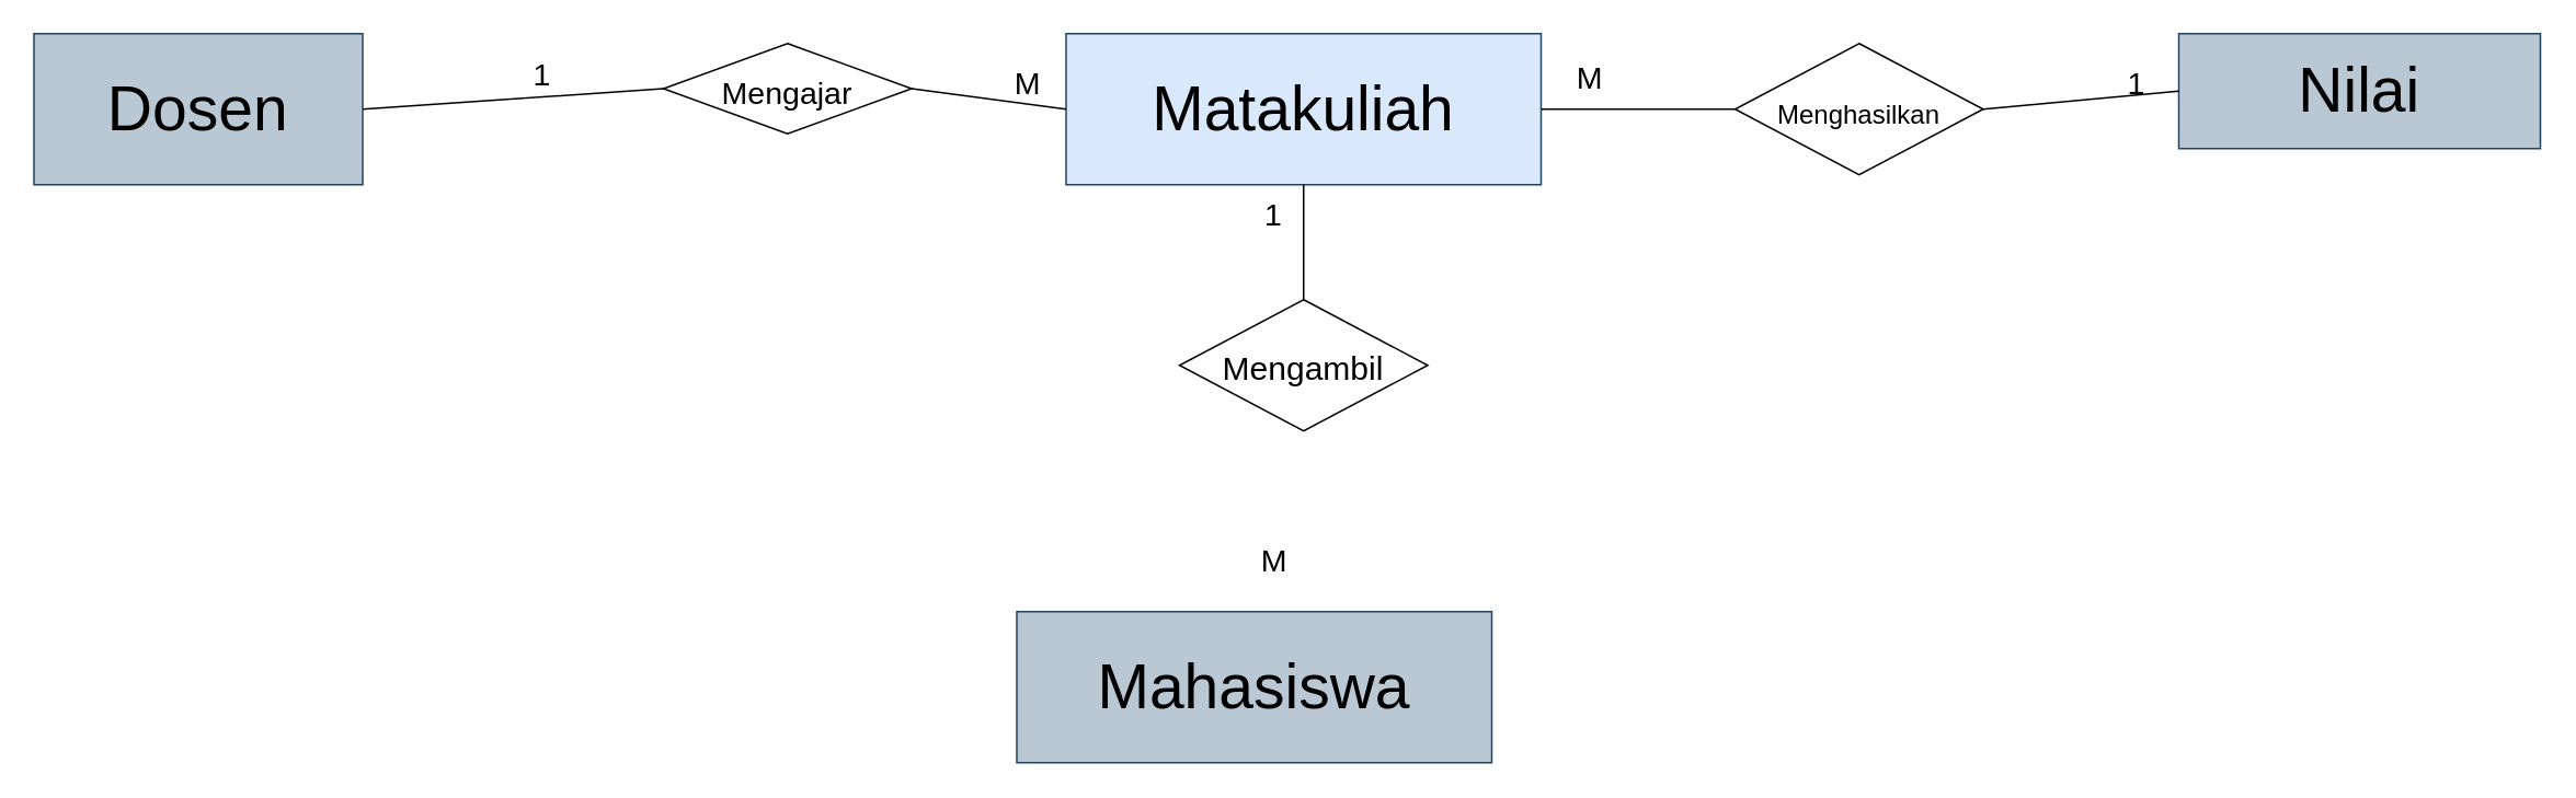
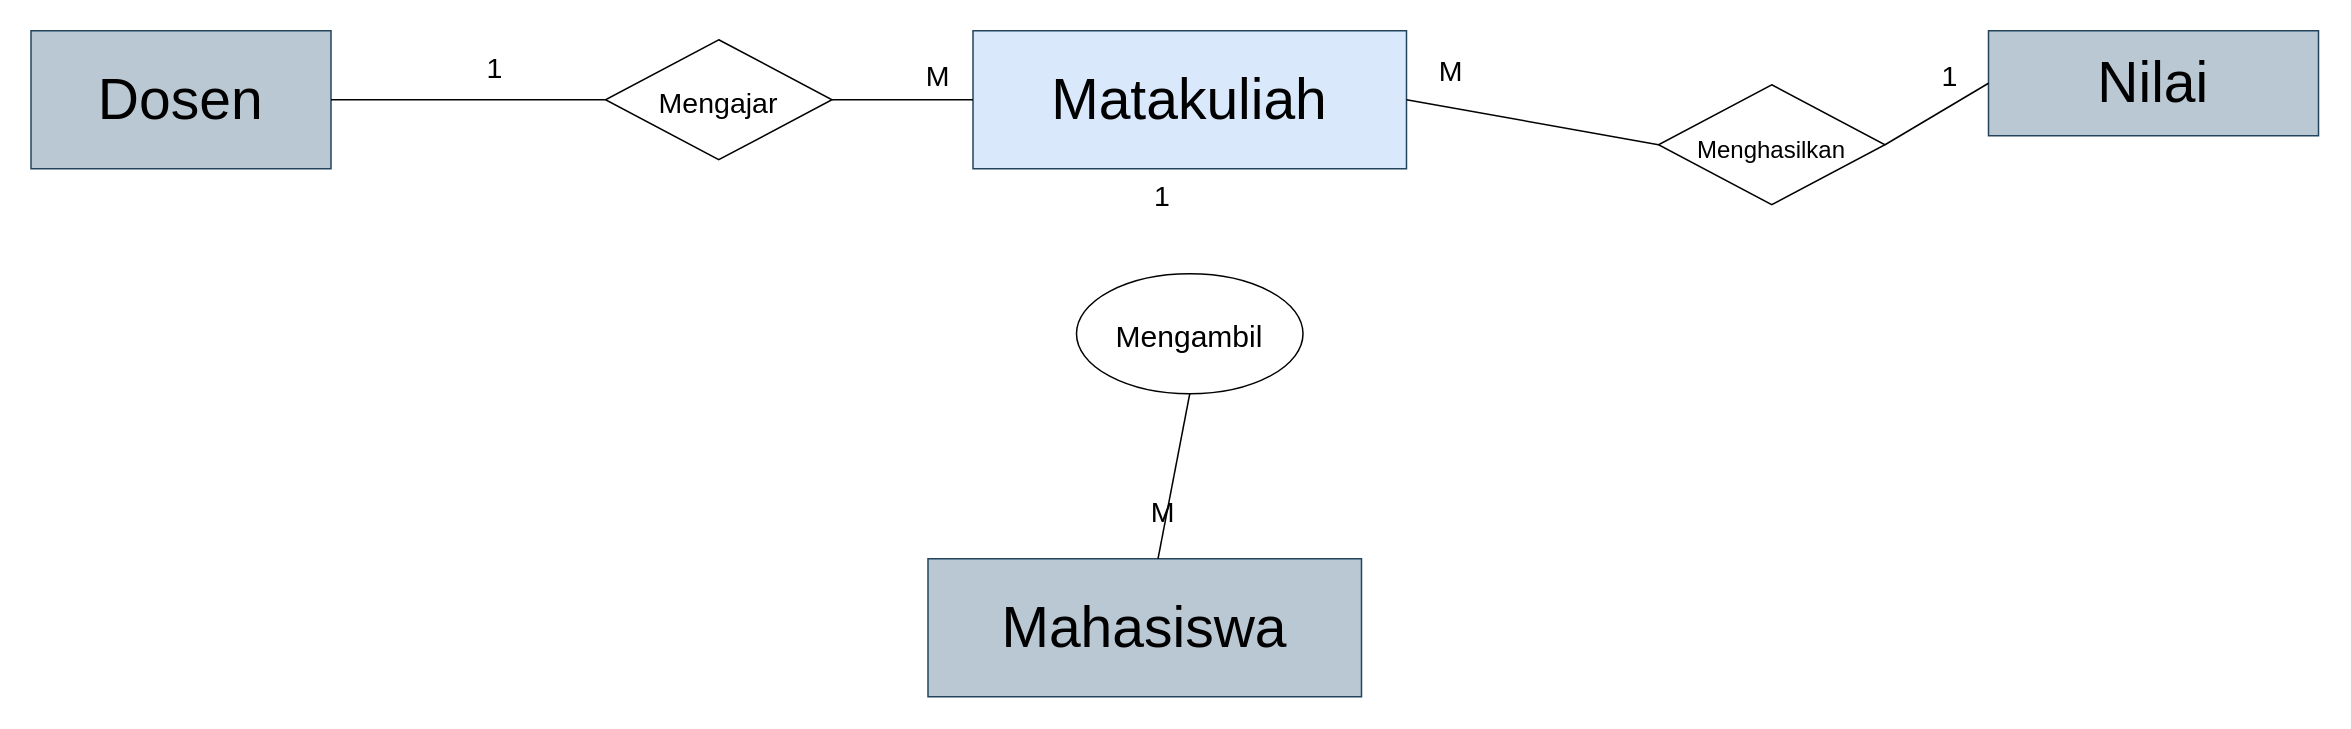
  <mxCell id="0" />
  <mxCell id="1" parent="0" />
  <mxCell id="2" value="&lt;font color=&quot;#000000&quot; style=&quot;font-size: 38px;&quot;&gt;Mahasiswa&lt;/font&gt;" style="rounded=0;whiteSpace=wrap;html=1;fillColor=#bac8d3;strokeColor=#23445d;" vertex="1" parent="1"><mxGeometry x="618" y="372" width="289" height="92" as="geometry" /></mxCell>
  <mxCell id="3" value="&lt;font color=&quot;#000000&quot; style=&quot;font-size: 38px;&quot;&gt;Dosen&lt;/font&gt;" style="rounded=0;whiteSpace=wrap;html=1;fillColor=#bac8d3;strokeColor=#23445d;" vertex="1" parent="1"><mxGeometry x="20" y="20" width="200" height="92" as="geometry" /></mxCell>
  <mxCell id="4" value="&lt;font color=&quot;#000000&quot; style=&quot;font-size: 38px;&quot;&gt;Matakuliah&lt;/font&gt;" style="rounded=0;whiteSpace=wrap;html=1;fillColor=#dae8fc;strokeColor=#23445d;" vertex="1" parent="1"><mxGeometry x="648" y="20" width="289" height="92" as="geometry" /></mxCell>
  <mxCell id="5" value="&lt;font color=&quot;#000000&quot; style=&quot;font-size: 38px;&quot;&gt;Nilai&lt;/font&gt;" style="rounded=0;whiteSpace=wrap;html=1;fillColor=#bac8d3;strokeColor=#23445d;" vertex="1" parent="1"><mxGeometry x="1325" y="20" width="220" height="70" as="geometry" /></mxCell>
- <mxCell id="6" value="&lt;font style=&quot;font-size: 19px;&quot;&gt;Mengajar&lt;/font&gt;" style="rhombus;whiteSpace=wrap;html=1;strokeColor=#000000;fontSize=26;fontColor=#000000;fillColor=none;" vertex="1" parent="1"><mxGeometry x="403" y="26" width="151" height="55" as="geometry" /></mxCell>
- <mxCell id="7" value="&lt;font style=&quot;font-size: 16px;&quot;&gt;Menghasilkan&lt;/font&gt;" style="rhombus;whiteSpace=wrap;html=1;strokeColor=#000000;fontSize=26;fontColor=#000000;fillColor=none;" vertex="1" parent="1"><mxGeometry x="1055" y="26" width="151" height="80" as="geometry" /></mxCell>
- <mxCell id="8" value="&lt;font style=&quot;font-size: 20px;&quot;&gt;Mengambil&lt;/font&gt;" style="rhombus;whiteSpace=wrap;html=1;strokeColor=#000000;fontSize=26;fontColor=#000000;fillColor=none;" vertex="1" parent="1"><mxGeometry x="717" y="182" width="151" height="80" as="geometry" /></mxCell>
+ <mxCell id="6" value="&lt;font style=&quot;font-size: 19px;&quot;&gt;Mengajar&lt;/font&gt;" style="rhombus;whiteSpace=wrap;html=1;strokeColor=#000000;fontSize=26;fontColor=#000000;fillColor=none;" vertex="1" parent="1"><mxGeometry x="403" y="26" width="151" height="80" as="geometry" /></mxCell>
+ <mxCell id="7" value="&lt;font style=&quot;font-size: 16px;&quot;&gt;Menghasilkan&lt;/font&gt;" style="rhombus;whiteSpace=wrap;html=1;strokeColor=#000000;fontSize=26;fontColor=#000000;fillColor=none;" vertex="1" parent="1"><mxGeometry x="1105" y="56" width="151" height="80" as="geometry" /></mxCell>
+ <mxCell id="8" value="&lt;font style=&quot;font-size: 20px;&quot;&gt;Mengambil&lt;/font&gt;" style="ellipse;whiteSpace=wrap;html=1;strokeColor=#000000;fontSize=26;fontColor=#000000;fillColor=none;" vertex="1" parent="1"><mxGeometry x="717" y="182" width="151" height="80" as="geometry" /></mxCell>
  <mxCell id="9" value="" style="endArrow=none;html=1;strokeColor=#000000;fontSize=26;fontColor=#000000;entryX=1;entryY=0.5;entryDx=0;entryDy=0;exitX=0;exitY=0.5;exitDx=0;exitDy=0;" edge="1" parent="1" source="6" target="3"><mxGeometry width="50" height="50" relative="1" as="geometry"><mxPoint x="464" y="278" as="sourcePoint" /><mxPoint x="514" y="228" as="targetPoint" /></mxGeometry></mxCell>
  <mxCell id="10" value="" style="endArrow=none;html=1;strokeColor=#000000;fontSize=26;fontColor=#000000;entryX=0;entryY=0.5;entryDx=0;entryDy=0;exitX=1;exitY=0.5;exitDx=0;exitDy=0;" edge="1" parent="1" source="6" target="4"><mxGeometry width="50" height="50" relative="1" as="geometry"><mxPoint x="464" y="278" as="sourcePoint" /><mxPoint x="514" y="228" as="targetPoint" /></mxGeometry></mxCell>
  <mxCell id="11" value="" style="endArrow=none;html=1;strokeColor=#000000;fontSize=19;fontColor=#000000;entryX=0;entryY=0.5;entryDx=0;entryDy=0;exitX=1;exitY=0.5;exitDx=0;exitDy=0;" edge="1" parent="1" source="4" target="7"><mxGeometry width="50" height="50" relative="1" as="geometry"><mxPoint x="829" y="278" as="sourcePoint" /><mxPoint x="879" y="228" as="targetPoint" /></mxGeometry></mxCell>
  <mxCell id="12" value="" style="endArrow=none;html=1;strokeColor=#000000;fontSize=19;fontColor=#000000;entryX=0;entryY=0.5;entryDx=0;entryDy=0;exitX=1;exitY=0.5;exitDx=0;exitDy=0;" edge="1" parent="1" source="7" target="5"><mxGeometry width="50" height="50" relative="1" as="geometry"><mxPoint x="829" y="278" as="sourcePoint" /><mxPoint x="879" y="228" as="targetPoint" /></mxGeometry></mxCell>
- <mxCell id="13" value="" style="endArrow=none;html=1;strokeColor=#000000;fontSize=19;fontColor=#000000;entryX=0.5;entryY=1;entryDx=0;entryDy=0;exitX=0.5;exitY=0;exitDx=0;exitDy=0;" edge="1" parent="1" source="8" target="4"><mxGeometry width="50" height="50" relative="1" as="geometry"><mxPoint x="829" y="278" as="sourcePoint" /><mxPoint x="879" y="228" as="targetPoint" /></mxGeometry></mxCell>
+ <mxCell id="14" value="" style="endArrow=none;html=1;strokeColor=#000000;fontSize=19;fontColor=#000000;exitX=0.5;exitY=1;exitDx=0;exitDy=0;" edge="1" parent="1" source="8" target="2"><mxGeometry width="50" height="50" relative="1" as="geometry"><mxPoint x="829" y="278" as="sourcePoint" /><mxPoint x="879" y="228" as="targetPoint" /></mxGeometry></mxCell>
  <mxCell id="15" value="1" style="text;html=1;strokeColor=none;fillColor=none;align=center;verticalAlign=middle;whiteSpace=wrap;rounded=0;fontSize=19;fontColor=#000000;" vertex="1" parent="1"><mxGeometry x="315" y="36" width="29" height="19" as="geometry" /></mxCell>
  <mxCell id="16" value="M" style="text;html=1;strokeColor=none;fillColor=none;align=center;verticalAlign=middle;whiteSpace=wrap;rounded=0;fontSize=19;fontColor=#000000;" vertex="1" parent="1"><mxGeometry x="595" y="36" width="60" height="30" as="geometry" /></mxCell>
  <mxCell id="17" value="1" style="text;html=1;strokeColor=none;fillColor=none;align=center;verticalAlign=middle;whiteSpace=wrap;rounded=0;fontSize=19;fontColor=#000000;" vertex="1" parent="1"><mxGeometry x="760" y="121" width="29" height="19" as="geometry" /></mxCell>
  <mxCell id="18" value="M" style="text;html=1;strokeColor=none;fillColor=none;align=center;verticalAlign=middle;whiteSpace=wrap;rounded=0;fontSize=19;fontColor=#000000;" vertex="1" parent="1"><mxGeometry x="744.5" y="327" width="60" height="30" as="geometry" /></mxCell>
  <mxCell id="19" value="M" style="text;html=1;strokeColor=none;fillColor=none;align=center;verticalAlign=middle;whiteSpace=wrap;rounded=0;fontSize=19;fontColor=#000000;" vertex="1" parent="1"><mxGeometry x="937" y="33" width="60" height="30" as="geometry" /></mxCell>
  <mxCell id="20" value="1" style="text;html=1;strokeColor=none;fillColor=none;align=center;verticalAlign=middle;whiteSpace=wrap;rounded=0;fontSize=19;fontColor=#000000;" vertex="1" parent="1"><mxGeometry x="1285" y="41.5" width="29" height="19" as="geometry" /></mxCell>
